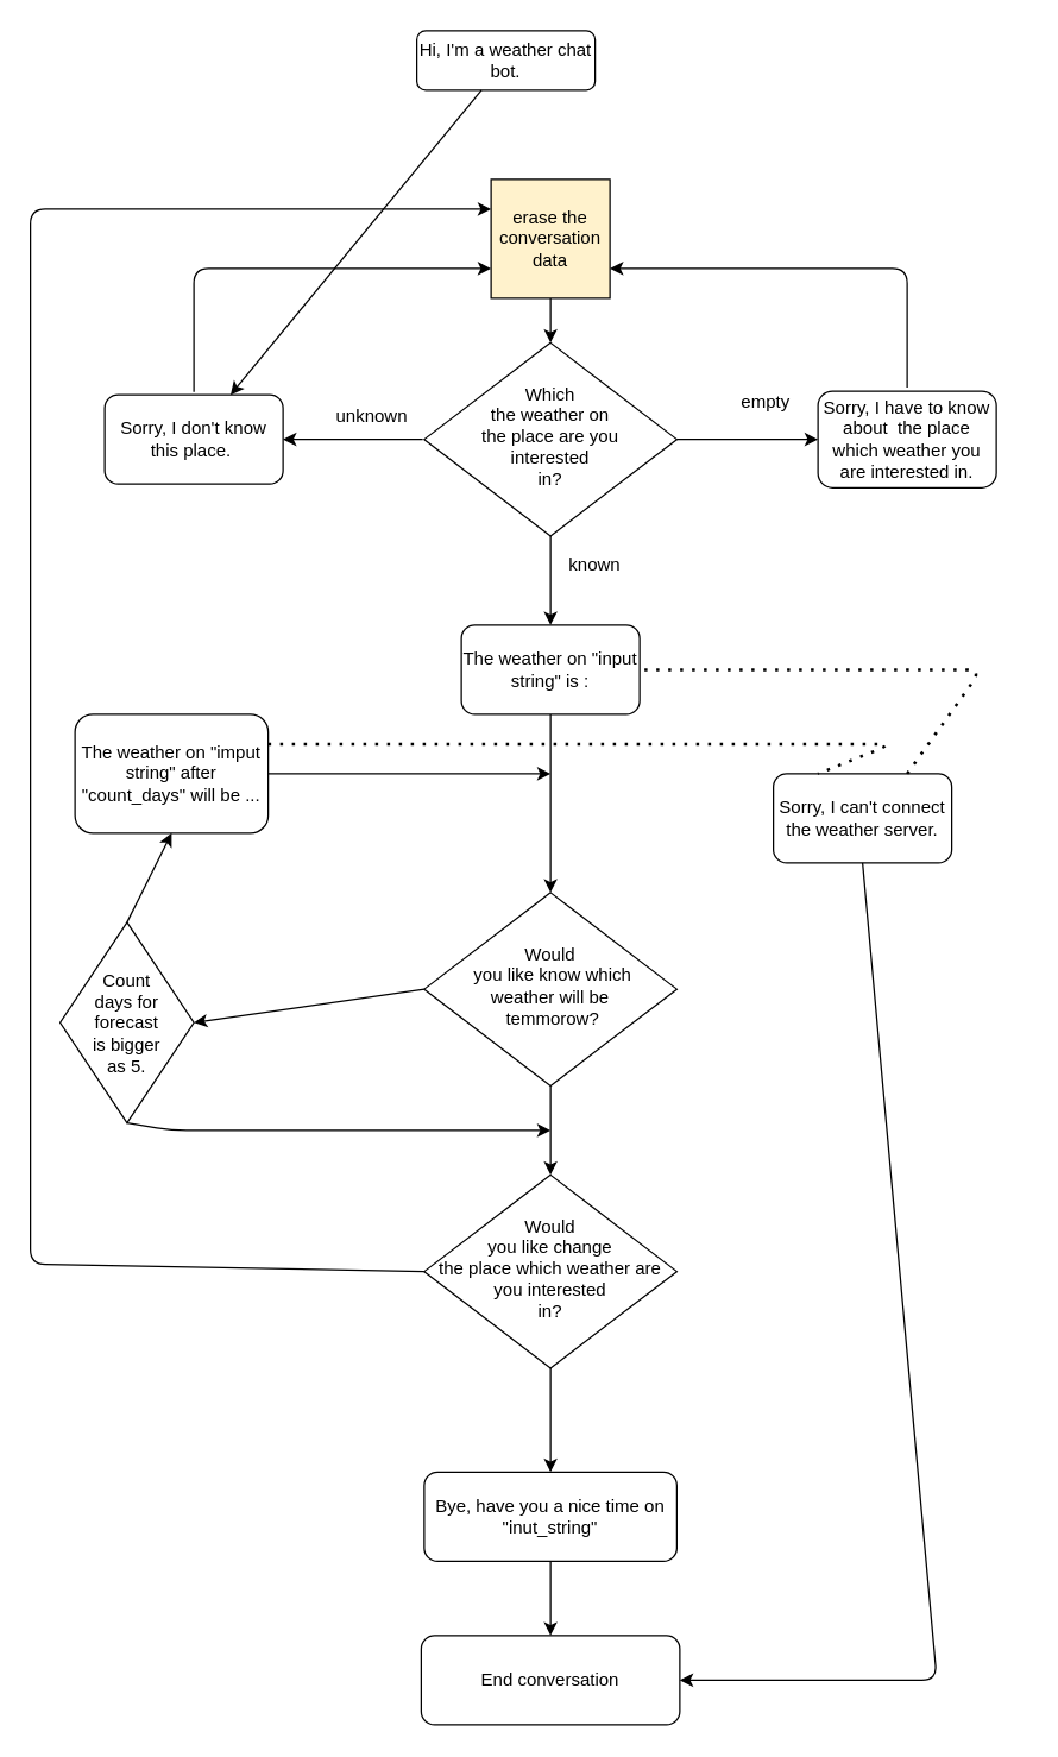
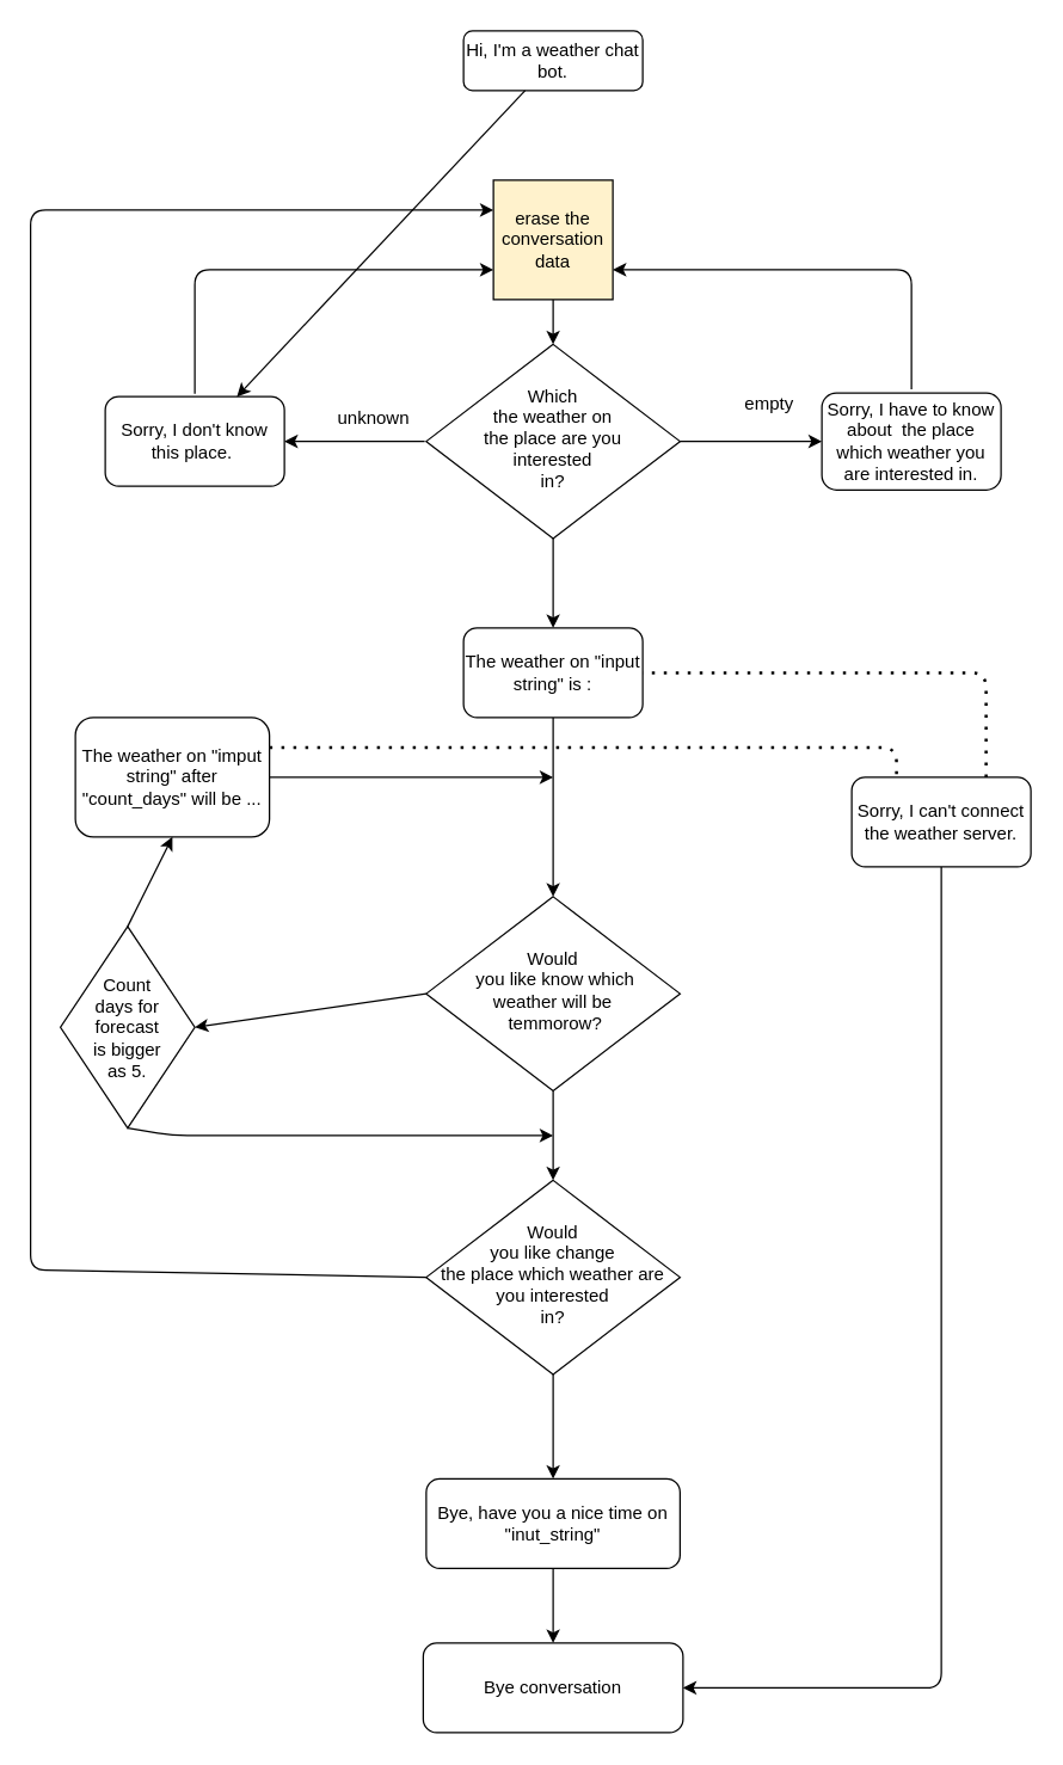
  <mxCell id="0" />
  <mxCell id="1" parent="0" />
- <mxCell id="2" value="Hi, I'm a weather chat bot." style="rounded=1;whiteSpace=wrap;html=1;fontSize=12;glass=0;strokeWidth=1;shadow=0;" parent="1" vertex="1"><mxGeometry x="280" y="20" width="120" height="40" as="geometry" /></mxCell>
+ <mxCell id="2" value="Hi, I'm a weather chat bot." style="rounded=1;whiteSpace=wrap;html=1;fontSize=12;glass=0;strokeWidth=1;shadow=0;" parent="1" vertex="1"><mxGeometry x="310" y="20" width="120" height="40" as="geometry" /></mxCell>
  <mxCell id="3" value="Which &lt;br&gt;the weather on &lt;br&gt;the place are you &lt;br&gt;interested &lt;br&gt;in?" style="rhombus;whiteSpace=wrap;html=1;shadow=0;fontFamily=Helvetica;fontSize=12;align=center;strokeWidth=1;spacing=6;spacingTop=-4;" parent="1" vertex="1"><mxGeometry x="285" y="230" width="170" height="130" as="geometry" /></mxCell>
  <mxCell id="4" value="Sorry, I have to know about&amp;nbsp; the place which weather you are interested in." style="rounded=1;whiteSpace=wrap;html=1;fontSize=12;glass=0;strokeWidth=1;shadow=0;" parent="1" vertex="1"><mxGeometry x="550" y="262.5" width="120" height="65" as="geometry" /></mxCell>
  <mxCell id="5" value="" style="endArrow=classic;html=1;exitX=1;exitY=0.5;exitDx=0;exitDy=0;entryX=0;entryY=0.5;entryDx=0;entryDy=0;" parent="1" source="3" target="4" edge="1"><mxGeometry width="50" height="50" relative="1" as="geometry"><mxPoint x="480" y="280" as="sourcePoint" /><mxPoint x="530" y="230" as="targetPoint" /></mxGeometry></mxCell>
  <mxCell id="6" value="empty" style="text;html=1;strokeColor=none;fillColor=none;align=center;verticalAlign=middle;whiteSpace=wrap;rounded=0;" parent="1" vertex="1"><mxGeometry x="495" y="260" width="40" height="20" as="geometry" /></mxCell>
  <mxCell id="7" value="" style="endArrow=classic;html=1;entryX=1;entryY=0.75;entryDx=0;entryDy=0;" parent="1" target="34" edge="1"><mxGeometry width="50" height="50" relative="1" as="geometry"><mxPoint x="610" y="260" as="sourcePoint" /><mxPoint x="450" y="170" as="targetPoint" /><Array as="points"><mxPoint x="610" y="180" /></Array></mxGeometry></mxCell>
  <mxCell id="8" value="Sorry, I don't know this place.&amp;nbsp;" style="rounded=1;whiteSpace=wrap;html=1;" parent="1" vertex="1"><mxGeometry x="70" y="265" width="120" height="60" as="geometry" /></mxCell>
  <mxCell id="9" value="" style="endArrow=classic;html=1;entryX=1;entryY=0.5;entryDx=0;entryDy=0;" parent="1" target="8" edge="1"><mxGeometry width="50" height="50" relative="1" as="geometry"><mxPoint x="284" y="295" as="sourcePoint" /><mxPoint x="334" y="245" as="targetPoint" /></mxGeometry></mxCell>
  <mxCell id="10" value="" style="endArrow=classic;html=1;entryX=0;entryY=0.75;entryDx=0;entryDy=0;" parent="1" target="34" edge="1"><mxGeometry width="50" height="50" relative="1" as="geometry"><mxPoint x="130" y="263" as="sourcePoint" /><mxPoint x="300" y="210" as="targetPoint" /><Array as="points"><mxPoint x="130" y="180" /></Array></mxGeometry></mxCell>
  <mxCell id="11" value="unknown" style="text;html=1;strokeColor=none;fillColor=none;align=center;verticalAlign=middle;whiteSpace=wrap;rounded=0;" parent="1" vertex="1"><mxGeometry x="230" y="270" width="40" height="20" as="geometry" /></mxCell>
  <mxCell id="12" value="" style="endArrow=classic;html=1;exitX=0.5;exitY=1;exitDx=0;exitDy=0;" parent="1" source="3" edge="1"><mxGeometry width="50" height="50" relative="1" as="geometry"><mxPoint x="410" y="400" as="sourcePoint" /><mxPoint x="370" y="420" as="targetPoint" /></mxGeometry></mxCell>
  <mxCell id="13" value="The weather on &quot;input string&quot; is :" style="rounded=1;whiteSpace=wrap;html=1;" parent="1" vertex="1"><mxGeometry x="310" y="420" width="120" height="60" as="geometry" /></mxCell>
- <mxCell id="14" value="known" style="text;html=1;strokeColor=none;fillColor=none;align=center;verticalAlign=middle;whiteSpace=wrap;rounded=0;" parent="1" vertex="1"><mxGeometry x="380" y="370" width="40" height="20" as="geometry" /></mxCell>
  <mxCell id="15" value="Would&lt;br&gt;&amp;nbsp;you like know which &lt;br&gt;weather will be&lt;br&gt;&amp;nbsp;temmorow?" style="rhombus;whiteSpace=wrap;html=1;shadow=0;fontFamily=Helvetica;fontSize=12;align=center;strokeWidth=1;spacing=6;spacingTop=-4;" parent="1" vertex="1"><mxGeometry x="285" y="600" width="170" height="130" as="geometry" /></mxCell>
  <mxCell id="16" value="" style="endArrow=classic;html=1;entryX=0.5;entryY=0;entryDx=0;entryDy=0;exitX=0.5;exitY=1;exitDx=0;exitDy=0;" parent="1" source="13" target="15" edge="1"><mxGeometry width="50" height="50" relative="1" as="geometry"><mxPoint x="320" y="500" as="sourcePoint" /><mxPoint x="370" y="450" as="targetPoint" /></mxGeometry></mxCell>
  <mxCell id="17" value="The weather on &quot;imput string&quot; after&lt;br&gt;&quot;count_days&quot; will be ..." style="rounded=1;whiteSpace=wrap;html=1;" parent="1" vertex="1"><mxGeometry x="50" y="480" width="130" height="80" as="geometry" /></mxCell>
  <mxCell id="18" value="" style="endArrow=classic;html=1;exitX=0;exitY=0.5;exitDx=0;exitDy=0;entryX=1;entryY=0.5;entryDx=0;entryDy=0;" parent="1" source="15" target="19" edge="1"><mxGeometry width="50" height="50" relative="1" as="geometry"><mxPoint x="310" y="600" as="sourcePoint" /><mxPoint x="360" y="550" as="targetPoint" /></mxGeometry></mxCell>
  <mxCell id="19" value="Count &lt;br&gt;days for forecast &lt;br&gt;is bigger &lt;br&gt;as 5." style="rhombus;whiteSpace=wrap;html=1;" parent="1" vertex="1"><mxGeometry x="40" y="620" width="90" height="135" as="geometry" /></mxCell>
  <mxCell id="20" value="" style="endArrow=classic;html=1;exitX=0.5;exitY=0;exitDx=0;exitDy=0;entryX=0.5;entryY=1;entryDx=0;entryDy=0;" parent="1" source="19" target="17" edge="1"><mxGeometry width="50" height="50" relative="1" as="geometry"><mxPoint x="310" y="600" as="sourcePoint" /><mxPoint x="360" y="550" as="targetPoint" /></mxGeometry></mxCell>
  <mxCell id="21" value="" style="endArrow=classic;html=1;exitX=1;exitY=0.5;exitDx=0;exitDy=0;" parent="1" source="17" edge="1"><mxGeometry width="50" height="50" relative="1" as="geometry"><mxPoint x="240" y="530" as="sourcePoint" /><mxPoint x="370" y="520" as="targetPoint" /></mxGeometry></mxCell>
  <mxCell id="22" value="Would &lt;br&gt;you like change &lt;br&gt;the place which weather are you interested &lt;br&gt;in?" style="rhombus;whiteSpace=wrap;html=1;shadow=0;fontFamily=Helvetica;fontSize=12;align=center;strokeWidth=1;spacing=6;spacingTop=-4;" parent="1" vertex="1"><mxGeometry x="285" y="790" width="170" height="130" as="geometry" /></mxCell>
  <mxCell id="23" value="" style="endArrow=classic;html=1;exitX=0.5;exitY=1;exitDx=0;exitDy=0;entryX=0.5;entryY=0;entryDx=0;entryDy=0;" parent="1" source="15" target="22" edge="1"><mxGeometry width="50" height="50" relative="1" as="geometry"><mxPoint x="490" y="770" as="sourcePoint" /><mxPoint x="540" y="720" as="targetPoint" /></mxGeometry></mxCell>
  <mxCell id="24" value="Bye, have you a nice time on &quot;inut_string&quot;" style="rounded=1;whiteSpace=wrap;html=1;" parent="1" vertex="1"><mxGeometry x="285" y="990" width="170" height="60" as="geometry" /></mxCell>
  <mxCell id="25" value="" style="endArrow=classic;html=1;exitX=0.5;exitY=1;exitDx=0;exitDy=0;entryX=0.5;entryY=0;entryDx=0;entryDy=0;" parent="1" source="22" target="24" edge="1"><mxGeometry width="50" height="50" relative="1" as="geometry"><mxPoint x="660" y="940" as="sourcePoint" /><mxPoint x="710" y="890" as="targetPoint" /></mxGeometry></mxCell>
- <mxCell id="26" value="End conversation" style="rounded=1;whiteSpace=wrap;html=1;" parent="1" vertex="1"><mxGeometry x="283" y="1100" width="174" height="60" as="geometry" /></mxCell>
+ <mxCell id="26" value="Bye conversation" style="rounded=1;whiteSpace=wrap;html=1;" parent="1" vertex="1"><mxGeometry x="283" y="1100" width="174" height="60" as="geometry" /></mxCell>
  <mxCell id="27" value="" style="endArrow=classic;html=1;exitX=0.5;exitY=1;exitDx=0;exitDy=0;entryX=0.5;entryY=0;entryDx=0;entryDy=0;" parent="1" source="24" target="26" edge="1"><mxGeometry width="50" height="50" relative="1" as="geometry"><mxPoint x="380" y="1100" as="sourcePoint" /><mxPoint x="430" y="1050" as="targetPoint" /></mxGeometry></mxCell>
  <mxCell id="28" value="" style="endArrow=classic;html=1;exitX=0.5;exitY=1;exitDx=0;exitDy=0;" parent="1" source="19" edge="1"><mxGeometry width="50" height="50" relative="1" as="geometry"><mxPoint x="140" y="790" as="sourcePoint" /><mxPoint x="370" y="760" as="targetPoint" /><Array as="points"><mxPoint x="115" y="760" /></Array></mxGeometry></mxCell>
- <mxCell id="29" value="Sorry, I can't connect the weather server." style="rounded=1;whiteSpace=wrap;html=1;" parent="1" vertex="1"><mxGeometry x="520" y="520" width="120" height="60" as="geometry" /></mxCell>
+ <mxCell id="29" value="Sorry, I can't connect the weather server." style="rounded=1;whiteSpace=wrap;html=1;" parent="1" vertex="1"><mxGeometry x="570" y="520" width="120" height="60" as="geometry" /></mxCell>
  <mxCell id="30" value="" style="endArrow=none;dashed=1;html=1;dashPattern=1 3;strokeWidth=2;exitX=0.75;exitY=0;exitDx=0;exitDy=0;entryX=1;entryY=0.5;entryDx=0;entryDy=0;" parent="1" source="29" target="13" edge="1"><mxGeometry width="50" height="50" relative="1" as="geometry"><mxPoint x="570" y="440" as="sourcePoint" /><mxPoint x="470" y="360" as="targetPoint" /><Array as="points"><mxPoint x="660" y="450" /></Array></mxGeometry></mxCell>
  <mxCell id="31" value="" style="endArrow=none;dashed=1;html=1;dashPattern=1 3;strokeWidth=2;exitX=1;exitY=0.25;exitDx=0;exitDy=0;entryX=0.25;entryY=0;entryDx=0;entryDy=0;" parent="1" source="17" target="29" edge="1"><mxGeometry width="50" height="50" relative="1" as="geometry"><mxPoint x="310" y="500" as="sourcePoint" /><mxPoint x="610" y="500" as="targetPoint" /><Array as="points"><mxPoint x="600" y="500" /></Array></mxGeometry></mxCell>
  <mxCell id="32" value="" style="endArrow=classic;html=1;exitX=0.5;exitY=1;exitDx=0;exitDy=0;entryX=1;entryY=0.5;entryDx=0;entryDy=0;" parent="1" source="29" target="26" edge="1"><mxGeometry width="50" height="50" relative="1" as="geometry"><mxPoint x="310" y="900" as="sourcePoint" /><mxPoint x="360" y="850" as="targetPoint" /><Array as="points"><mxPoint x="630" y="1130" /></Array></mxGeometry></mxCell>
  <mxCell id="33" value="" style="endArrow=classic;html=1;exitX=0;exitY=0.5;exitDx=0;exitDy=0;entryX=0;entryY=0.25;entryDx=0;entryDy=0;" parent="1" source="22" target="34" edge="1"><mxGeometry width="50" height="50" relative="1" as="geometry"><mxPoint x="285" y="855" as="sourcePoint" /><mxPoint x="330" y="170" as="targetPoint" /><Array as="points"><mxPoint x="20" y="850" /><mxPoint x="20" y="140" /></Array></mxGeometry></mxCell>
  <mxCell id="34" value="erase the conversation data" style="whiteSpace=wrap;html=1;aspect=fixed;fillColor=#fff2cc;" parent="1" vertex="1"><mxGeometry x="330" y="120" width="80" height="80" as="geometry" /></mxCell>
  <mxCell id="35" value="" style="endArrow=classic;html=1;exitX=0.5;exitY=1;exitDx=0;exitDy=0;entryX=0.5;entryY=0;entryDx=0;entryDy=0;" parent="1" source="34" target="3" edge="1"><mxGeometry width="50" height="50" relative="1" as="geometry"><mxPoint x="350" y="400" as="sourcePoint" /><mxPoint x="400" y="350" as="targetPoint" /></mxGeometry></mxCell>
  <mxCell id="36" value="" style="endArrow=classic;html=1;" parent="1" source="2" target="8" edge="1"><mxGeometry width="50" height="50" relative="1" as="geometry"><mxPoint x="350" y="400" as="sourcePoint" /><mxPoint x="400" y="350" as="targetPoint" /></mxGeometry></mxCell>
